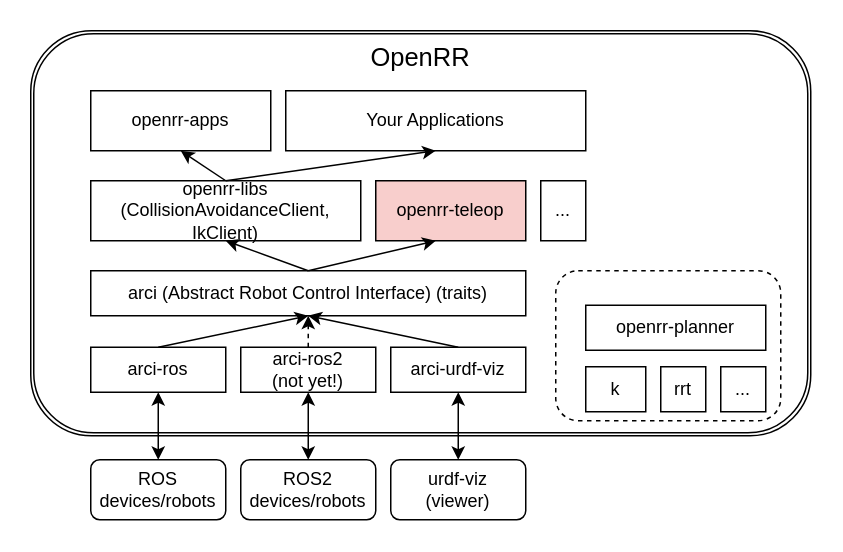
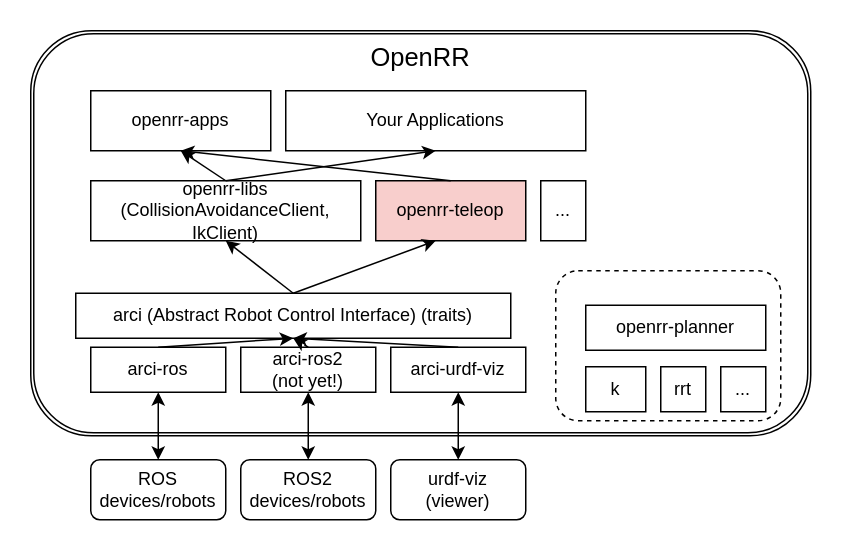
  <mxCell id="0" />
  <mxCell id="1" parent="0" />
  <mxCell id="2" value="OpenRR" style="shape=ext;double=1;rounded=1;whiteSpace=wrap;html=1;align=center;verticalAlign=top;fontSize=17;fillColor=none;" vertex="1" parent="1"><mxGeometry x="20" y="20" width="520" height="270" as="geometry" /></mxCell>
  <mxCell id="3" value="" style="rounded=1;whiteSpace=wrap;html=1;dashed=1;fillColor=none;" parent="1" vertex="1"><mxGeometry x="370" y="180" width="150" height="100" as="geometry" /></mxCell>
- <mxCell id="4" value="arci (Abstract Robot Control Interface) (traits)" style="rounded=0;whiteSpace=wrap;html=1;" parent="1" vertex="1"><mxGeometry x="60" y="180" width="290" height="30" as="geometry" /></mxCell>
+ <mxCell id="4" value="arci (Abstract Robot Control Interface) (traits)" style="rounded=0;whiteSpace=wrap;html=1;" parent="1" vertex="1"><mxGeometry x="50" y="195" width="290" height="30" as="geometry" /></mxCell>
  <mxCell id="5" value="arci-ros" style="rounded=0;whiteSpace=wrap;html=1;" parent="1" vertex="1"><mxGeometry x="60" y="231" width="90" height="30" as="geometry" /></mxCell>
  <mxCell id="6" value="arci-ros2&lt;br&gt;(not yet!)" style="rounded=0;whiteSpace=wrap;html=1;" parent="1" vertex="1"><mxGeometry x="160" y="231" width="90" height="30" as="geometry" /></mxCell>
  <mxCell id="7" value="arci-urdf-viz" style="rounded=0;whiteSpace=wrap;html=1;" parent="1" vertex="1"><mxGeometry x="260" y="231" width="90" height="30" as="geometry" /></mxCell>
  <mxCell id="8" value="ROS&lt;br&gt;devices/robots" style="rounded=1;whiteSpace=wrap;html=1;" parent="1" vertex="1"><mxGeometry x="60" y="306" width="90" height="40" as="geometry" /></mxCell>
  <mxCell id="9" value="ROS2&lt;br&gt;devices/robots" style="rounded=1;whiteSpace=wrap;html=1;" parent="1" vertex="1"><mxGeometry x="160" y="306" width="90" height="40" as="geometry" /></mxCell>
  <mxCell id="10" value="urdf-viz&lt;br&gt;(viewer)" style="rounded=1;whiteSpace=wrap;html=1;" parent="1" vertex="1"><mxGeometry x="260" y="306" width="90" height="40" as="geometry" /></mxCell>
  <mxCell id="11" value="" style="endArrow=classic;startArrow=classic;html=1;exitX=0.5;exitY=0;exitDx=0;exitDy=0;entryX=0.5;entryY=1;entryDx=0;entryDy=0;" parent="1" source="8" target="5" edge="1"><mxGeometry width="50" height="50" relative="1" as="geometry"><mxPoint x="210" y="250" as="sourcePoint" /><mxPoint x="260" y="200" as="targetPoint" /></mxGeometry></mxCell>
  <mxCell id="12" value="" style="endArrow=classic;startArrow=classic;html=1;entryX=0.5;entryY=1;entryDx=0;entryDy=0;" parent="1" source="9" target="6" edge="1"><mxGeometry width="50" height="50" relative="1" as="geometry"><mxPoint x="115" y="280" as="sourcePoint" /><mxPoint x="115" y="260" as="targetPoint" /></mxGeometry></mxCell>
  <mxCell id="13" value="" style="endArrow=classic;startArrow=classic;html=1;entryX=0.5;entryY=1;entryDx=0;entryDy=0;" parent="1" source="10" target="7" edge="1"><mxGeometry width="50" height="50" relative="1" as="geometry"><mxPoint x="125" y="290" as="sourcePoint" /><mxPoint x="125" y="270" as="targetPoint" /></mxGeometry></mxCell>
  <mxCell id="14" value="openrr-planner" style="rounded=0;whiteSpace=wrap;html=1;" parent="1" vertex="1"><mxGeometry x="390" y="203" width="120" height="30" as="geometry" /></mxCell>
  <mxCell id="15" value="k" style="rounded=0;whiteSpace=wrap;html=1;" parent="1" vertex="1"><mxGeometry x="390" y="244" width="40" height="30" as="geometry" /></mxCell>
  <mxCell id="16" value="rrt" style="rounded=0;whiteSpace=wrap;html=1;" parent="1" vertex="1"><mxGeometry x="440" y="244" width="30" height="30" as="geometry" /></mxCell>
  <mxCell id="17" value="..." style="rounded=0;whiteSpace=wrap;html=1;" parent="1" vertex="1"><mxGeometry x="480" y="244" width="30" height="30" as="geometry" /></mxCell>
  <mxCell id="18" value="openrr-libs&lt;br&gt;(CollisionAvoidanceClient, IkClient)" style="rounded=0;whiteSpace=wrap;html=1;" parent="1" vertex="1"><mxGeometry x="60" y="120" width="180" height="40" as="geometry" /></mxCell>
  <mxCell id="19" value="Your Applications" style="rounded=0;whiteSpace=wrap;html=1;" parent="1" vertex="1"><mxGeometry x="190" y="60" width="200" height="40" as="geometry" /></mxCell>
  <mxCell id="20" value="openrr-apps" style="rounded=0;whiteSpace=wrap;html=1;" parent="1" vertex="1"><mxGeometry x="60" y="60" width="120" height="40" as="geometry" /></mxCell>
  <mxCell id="21" value="openrr-teleop" style="rounded=0;whiteSpace=wrap;html=1;fillColor=#f8cecc;" vertex="1" parent="1"><mxGeometry x="250" y="120" width="100" height="40" as="geometry" /></mxCell>
  <mxCell id="22" value="..." style="rounded=0;whiteSpace=wrap;html=1;" vertex="1" parent="1"><mxGeometry x="360" y="120" width="30" height="40" as="geometry" /></mxCell>
  <mxCell id="23" value="" style="endArrow=classic;html=1;fontSize=17;exitX=0.5;exitY=0;exitDx=0;exitDy=0;entryX=0.5;entryY=1;entryDx=0;entryDy=0;" edge="1" parent="1" source="4" target="18"><mxGeometry width="50" height="50" relative="1" as="geometry"><mxPoint x="240" y="210" as="sourcePoint" /><mxPoint x="290" y="160" as="targetPoint" /></mxGeometry></mxCell>
  <mxCell id="24" value="" style="endArrow=classic;html=1;fontSize=17;exitX=0.5;exitY=0;exitDx=0;exitDy=0;" edge="1" parent="1" source="4"><mxGeometry width="50" height="50" relative="1" as="geometry"><mxPoint x="240" y="210" as="sourcePoint" /><mxPoint x="290" y="160" as="targetPoint" /></mxGeometry></mxCell>
  <mxCell id="25" value="" style="endArrow=classic;html=1;fontSize=17;entryX=0.5;entryY=1;entryDx=0;entryDy=0;exitX=0.5;exitY=0;exitDx=0;exitDy=0;" edge="1" parent="1" source="18" target="19"><mxGeometry width="50" height="50" relative="1" as="geometry"><mxPoint x="240" y="210" as="sourcePoint" /><mxPoint x="290" y="160" as="targetPoint" /></mxGeometry></mxCell>
  <mxCell id="26" value="" style="endArrow=classic;html=1;fontSize=17;entryX=0.5;entryY=1;entryDx=0;entryDy=0;exitX=0.5;exitY=0;exitDx=0;exitDy=0;" edge="1" parent="1" source="18" target="20"><mxGeometry width="50" height="50" relative="1" as="geometry"><mxPoint x="240" y="210" as="sourcePoint" /><mxPoint x="290" y="160" as="targetPoint" /></mxGeometry></mxCell>
  <mxCell id="27" value="" style="endArrow=classic;html=1;fontSize=17;entryX=0.5;entryY=1;entryDx=0;entryDy=0;exitX=0.5;exitY=0;exitDx=0;exitDy=0;" edge="1" parent="1" source="5" target="4"><mxGeometry width="50" height="50" relative="1" as="geometry"><mxPoint x="240" y="210" as="sourcePoint" /><mxPoint x="290" y="160" as="targetPoint" /></mxGeometry></mxCell>
  <mxCell id="28" value="" style="endArrow=classic;html=1;fontSize=17;entryX=0.5;entryY=1;entryDx=0;entryDy=0;exitX=0.5;exitY=0;exitDx=0;exitDy=0;dashed=1;" edge="1" parent="1" source="6" target="4"><mxGeometry width="50" height="50" relative="1" as="geometry"><mxPoint x="240" y="210" as="sourcePoint" /><mxPoint x="290" y="160" as="targetPoint" /></mxGeometry></mxCell>
  <mxCell id="29" value="" style="endArrow=classic;html=1;fontSize=17;entryX=0.5;entryY=1;entryDx=0;entryDy=0;exitX=0.5;exitY=0;exitDx=0;exitDy=0;" edge="1" parent="1" source="7" target="4"><mxGeometry width="50" height="50" relative="1" as="geometry"><mxPoint x="240" y="210" as="sourcePoint" /><mxPoint x="290" y="160" as="targetPoint" /></mxGeometry></mxCell>
+ <mxCell id="30" value="" style="endArrow=classic;html=1;fontSize=17;entryX=0.5;entryY=1;entryDx=0;entryDy=0;exitX=0.5;exitY=0;exitDx=0;exitDy=0;" edge="1" parent="1" source="21" target="20"><mxGeometry width="50" height="50" relative="1" as="geometry"><mxPoint x="240" y="210" as="sourcePoint" /><mxPoint x="290" y="160" as="targetPoint" /></mxGeometry></mxCell>
